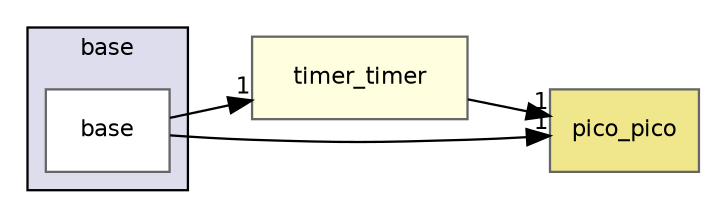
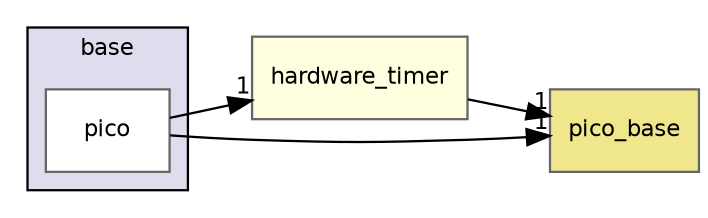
  digraph {
    compound=true
    rankdir=LR
    node [color=gray40 fontname=Helvetica fontsize=10 shape=box style=filled]
    edge [headlabel=1 labeldistance=1.5 labelfontname=Helvetica labelfontsize=10]
-   n1 [fillcolor=white label=base pencolor=black]
-   n2 [fillcolor=lightyellow label=timer_timer]
-   n3 [fillcolor=khaki label=pico_pico]
+   n1 [fillcolor=white label=pico pencolor=black]
+   n2 [fillcolor=lightyellow label=hardware_timer]
+   n3 [fillcolor=khaki label=pico_base]
    subgraph cluster_1 {
      bgcolor="#ddddee"
      fontname=Helvetica
      fontsize=10
      label=base
      pencolor=black
      n1
    }
    n1 -> n2
    n1 -> n3
    n2 -> n3
  }
